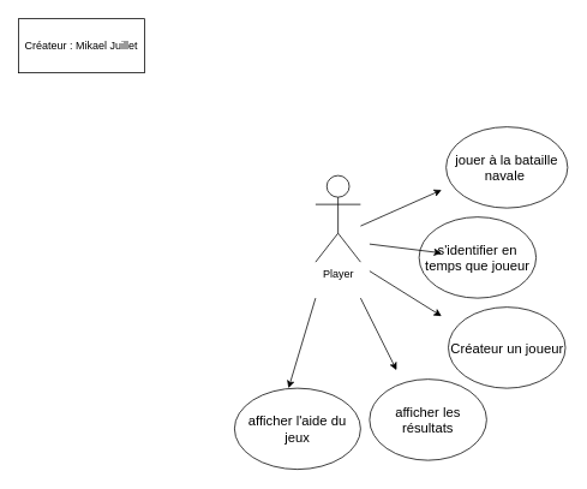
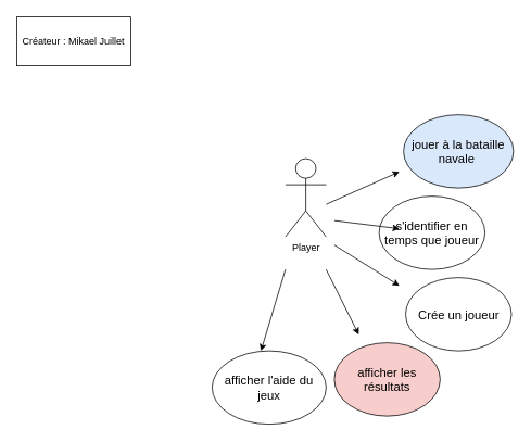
  <mxCell id="0" />
  <mxCell id="1" parent="0" />
  <mxCell id="2" value="Player" style="shape=umlActor;verticalLabelPosition=bottom;labelBackgroundColor=#ffffff;verticalAlign=top;html=1;outlineConnect=0;" parent="1" vertex="1"><mxGeometry x="350" y="194" width="50" height="96" as="geometry" /></mxCell>
- <mxCell id="3" value="jouer à la bataille navale&amp;nbsp;" style="ellipse;whiteSpace=wrap;html=1;fontSize=15;" parent="1" vertex="1"><mxGeometry x="495" y="140" width="135" height="90" as="geometry" /></mxCell>
+ <mxCell id="3" value="jouer à la bataille navale&amp;nbsp;" style="ellipse;whiteSpace=wrap;html=1;fontSize=15;fillColor=#dae8fc;" parent="1" vertex="1"><mxGeometry x="495" y="140" width="135" height="90" as="geometry" /></mxCell>
  <mxCell id="4" value="s'identifier en temps que joueur" style="ellipse;whiteSpace=wrap;html=1;fontSize=15;" parent="1" vertex="1"><mxGeometry x="465" y="240" width="130" height="90" as="geometry" /></mxCell>
- <mxCell id="5" value="Créateur un joueur" style="ellipse;whiteSpace=wrap;html=1;fontSize=15;" parent="1" vertex="1"><mxGeometry x="497.5" y="340" width="130" height="90" as="geometry" /></mxCell>
- <mxCell id="6" value="afficher les résultats" style="ellipse;whiteSpace=wrap;html=1;fontSize=15;" parent="1" vertex="1"><mxGeometry x="410" y="420" width="130" height="90" as="geometry" /></mxCell>
+ <mxCell id="5" value="Crée un joueur" style="ellipse;whiteSpace=wrap;html=1;fontSize=15;" parent="1" vertex="1"><mxGeometry x="497.5" y="340" width="130" height="90" as="geometry" /></mxCell>
+ <mxCell id="6" value="afficher les résultats" style="ellipse;whiteSpace=wrap;html=1;fontSize=15;fillColor=#f8cecc;" parent="1" vertex="1"><mxGeometry x="410" y="420" width="130" height="90" as="geometry" /></mxCell>
  <mxCell id="7" value="afficher l'aide du jeux" style="ellipse;whiteSpace=wrap;html=1;fontSize=15;" parent="1" vertex="1"><mxGeometry x="260" y="430" width="140" height="90" as="geometry" /></mxCell>
  <mxCell id="8" value="" style="endArrow=classic;html=1;fontSize=15;" parent="1" edge="1"><mxGeometry width="50" height="50" relative="1" as="geometry"><mxPoint x="400" y="250" as="sourcePoint" /><mxPoint x="490" y="210" as="targetPoint" /></mxGeometry></mxCell>
  <mxCell id="9" value="" style="endArrow=classic;html=1;fontSize=15;" parent="1" edge="1"><mxGeometry width="50" height="50" relative="1" as="geometry"><mxPoint x="410" y="270" as="sourcePoint" /><mxPoint x="490" y="280" as="targetPoint" /></mxGeometry></mxCell>
  <mxCell id="10" value="" style="endArrow=classic;html=1;fontSize=15;" parent="1" edge="1"><mxGeometry width="50" height="50" relative="1" as="geometry"><mxPoint x="410" y="300" as="sourcePoint" /><mxPoint x="490" y="350" as="targetPoint" /></mxGeometry></mxCell>
  <mxCell id="11" value="" style="endArrow=classic;html=1;fontSize=15;" parent="1" edge="1"><mxGeometry width="50" height="50" relative="1" as="geometry"><mxPoint x="400" y="330" as="sourcePoint" /><mxPoint x="440" y="410" as="targetPoint" /></mxGeometry></mxCell>
  <mxCell id="12" value="" style="endArrow=classic;html=1;fontSize=15;" parent="1" edge="1"><mxGeometry width="50" height="50" relative="1" as="geometry"><mxPoint x="350" y="330" as="sourcePoint" /><mxPoint x="320" y="430" as="targetPoint" /></mxGeometry></mxCell>
  <mxCell id="13" value="Créateur : Mikael Juillet" style="rounded=0;whiteSpace=wrap;html=1;" vertex="1" parent="1"><mxGeometry x="20" y="20" width="140" height="60" as="geometry" /></mxCell>
